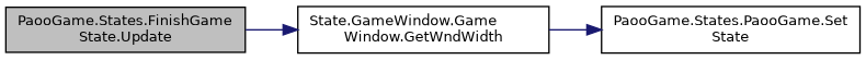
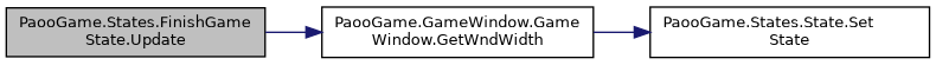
  digraph {
    rankdir=LR
    node [color=black fillcolor=white fontname=Helvetica fontsize=10 shape=record style=filled]
    edge [color=midnightblue fontname=Helvetica fontsize=10 labelfontname=Helvetica labelfontsize=10 style=solid]
    n1 [fillcolor=grey75 fontcolor=black height=0.2 label="PaooGame.States.FinishGame\lState.Update" width=0.4]
-   n2 [height=0.2 label="State.GameWindow.Game\lWindow.GetWndWidth" width=0.4]
-   n3 [height=0.2 label="PaooGame.States.PaooGame.Set\lState" width=0.4]
+   n2 [height=0.2 label="PaooGame.GameWindow.Game\lWindow.GetWndWidth" width=0.4]
+   n3 [height=0.2 label="PaooGame.States.State.Set\lState" width=0.4]
    n1 -> n2
    n2 -> n3
  }
